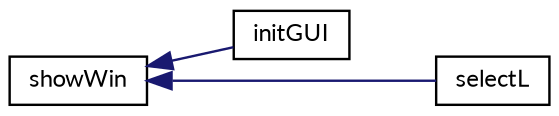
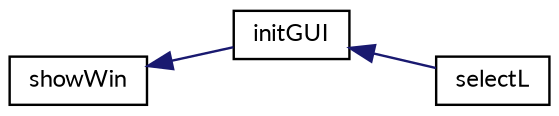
  digraph {
    fontname=Lato
    rankdir=LR
    node [color=black fillcolor=white fontname=Lato fontsize=10 shape=record style=filled]
    edge [color=midnightblue dir=back fontname=Lato fontsize=10 labelfontname=Helvetica labelfontsize=10 style=solid]
    n1 [height=0.2 label=showWin width=0.4]
    n2 [height=0.2 label=initGUI width=0.4]
    n3 [height=0.2 label=selectL width=0.4]
    n1 -> n2
-   n1 -> n3
+   n2 -> n3
  }
